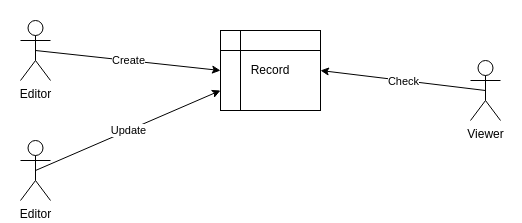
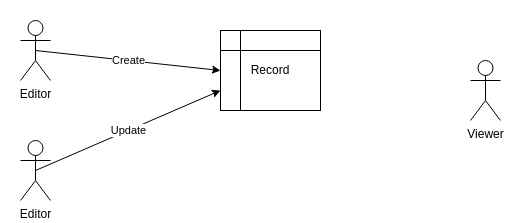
  <mxCell id="0" />
  <mxCell id="1" parent="0" />
  <mxCell id="2" value="Editor" style="shape=umlActor;verticalLabelPosition=bottom;verticalAlign=top;html=1;outlineConnect=0;align=center;" vertex="1" parent="1"><mxGeometry x="20" y="20" width="30" height="60" as="geometry" /></mxCell>
  <mxCell id="3" value="" style="endArrow=classic;html=1;entryX=0;entryY=0.5;entryDx=0;entryDy=0;exitX=0.5;exitY=0.5;exitDx=0;exitDy=0;exitPerimeter=0;" edge="1" parent="1" source="2" target="5"><mxGeometry relative="1" as="geometry"><mxPoint x="60" y="60" as="sourcePoint" /><mxPoint x="170" y="60" as="targetPoint" /></mxGeometry></mxCell>
  <mxCell id="4" value="Create" style="edgeLabel;resizable=0;html=1;align=center;verticalAlign=middle;" connectable="0" vertex="1" parent="3"><mxGeometry relative="1" as="geometry" /></mxCell>
  <mxCell id="5" value="Record" style="shape=internalStorage;whiteSpace=wrap;html=1;backgroundOutline=1;align=center;" vertex="1" parent="1"><mxGeometry x="220" y="30" width="100" height="80" as="geometry" /></mxCell>
  <mxCell id="6" value="Editor" style="shape=umlActor;verticalLabelPosition=bottom;verticalAlign=top;html=1;outlineConnect=0;align=center;" vertex="1" parent="1"><mxGeometry x="20" y="140" width="30" height="60" as="geometry" /></mxCell>
  <mxCell id="7" value="" style="endArrow=classic;html=1;entryX=0;entryY=0.75;entryDx=0;entryDy=0;exitX=0.5;exitY=0.5;exitDx=0;exitDy=0;exitPerimeter=0;" edge="1" source="6" parent="1" target="5"><mxGeometry relative="1" as="geometry"><mxPoint x="60" y="180" as="sourcePoint" /><mxPoint x="220" y="190" as="targetPoint" /></mxGeometry></mxCell>
  <mxCell id="8" value="Update" style="edgeLabel;resizable=0;html=1;align=center;verticalAlign=middle;" connectable="0" vertex="1" parent="7"><mxGeometry relative="1" as="geometry" /></mxCell>
  <mxCell id="9" value="Viewer" style="shape=umlActor;verticalLabelPosition=bottom;verticalAlign=top;html=1;outlineConnect=0;align=center;" vertex="1" parent="1"><mxGeometry x="470" y="60" width="30" height="60" as="geometry" /></mxCell>
- <mxCell id="10" value="" style="endArrow=classic;html=1;entryX=1;entryY=0.5;entryDx=0;entryDy=0;exitX=0.5;exitY=0.5;exitDx=0;exitDy=0;exitPerimeter=0;" edge="1" parent="1" source="9" target="5"><mxGeometry relative="1" as="geometry"><mxPoint x="220" y="200" as="sourcePoint" /><mxPoint x="405" y="220" as="targetPoint" /></mxGeometry></mxCell>
- <mxCell id="11" value="Check" style="edgeLabel;resizable=0;html=1;align=center;verticalAlign=middle;" connectable="0" vertex="1" parent="10"><mxGeometry relative="1" as="geometry" /></mxCell>
